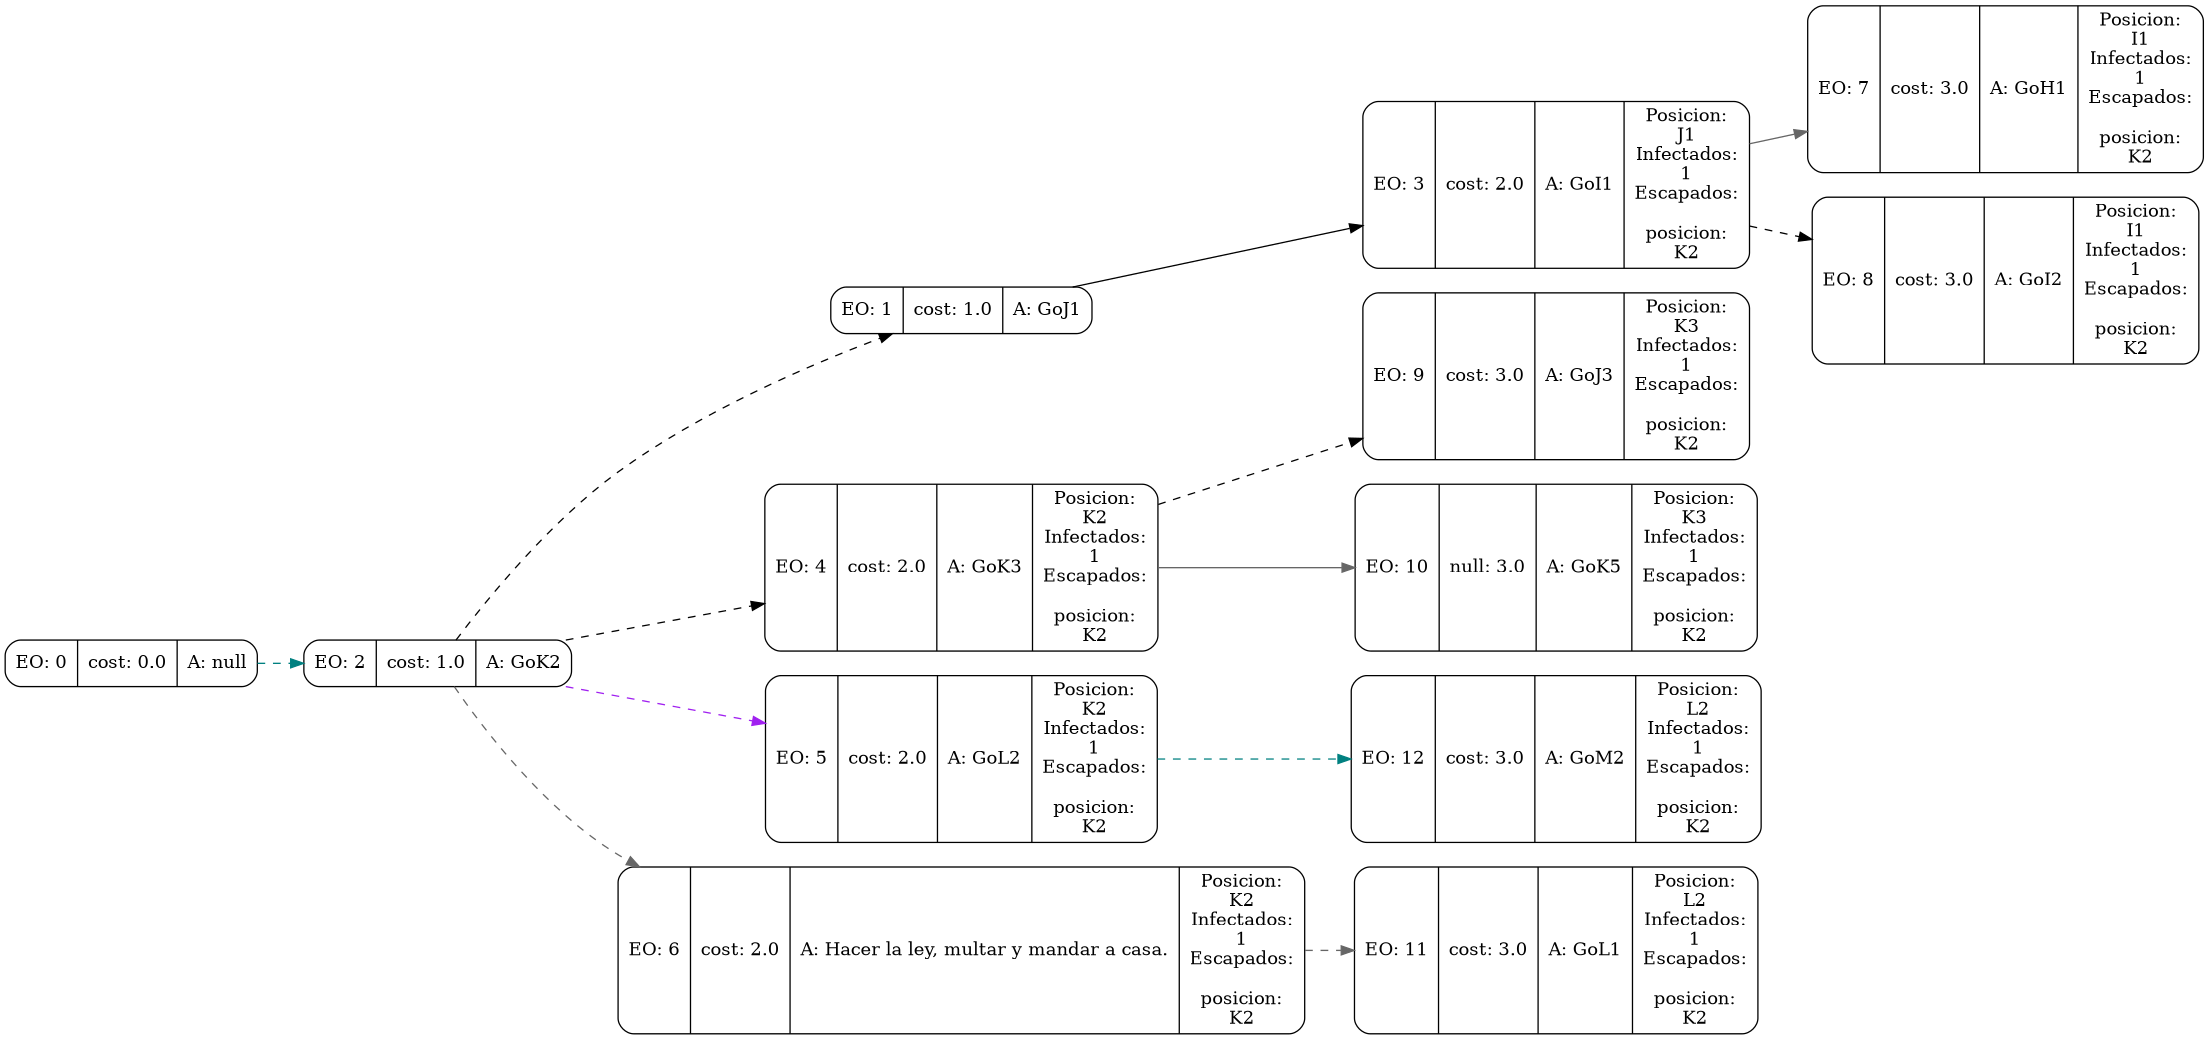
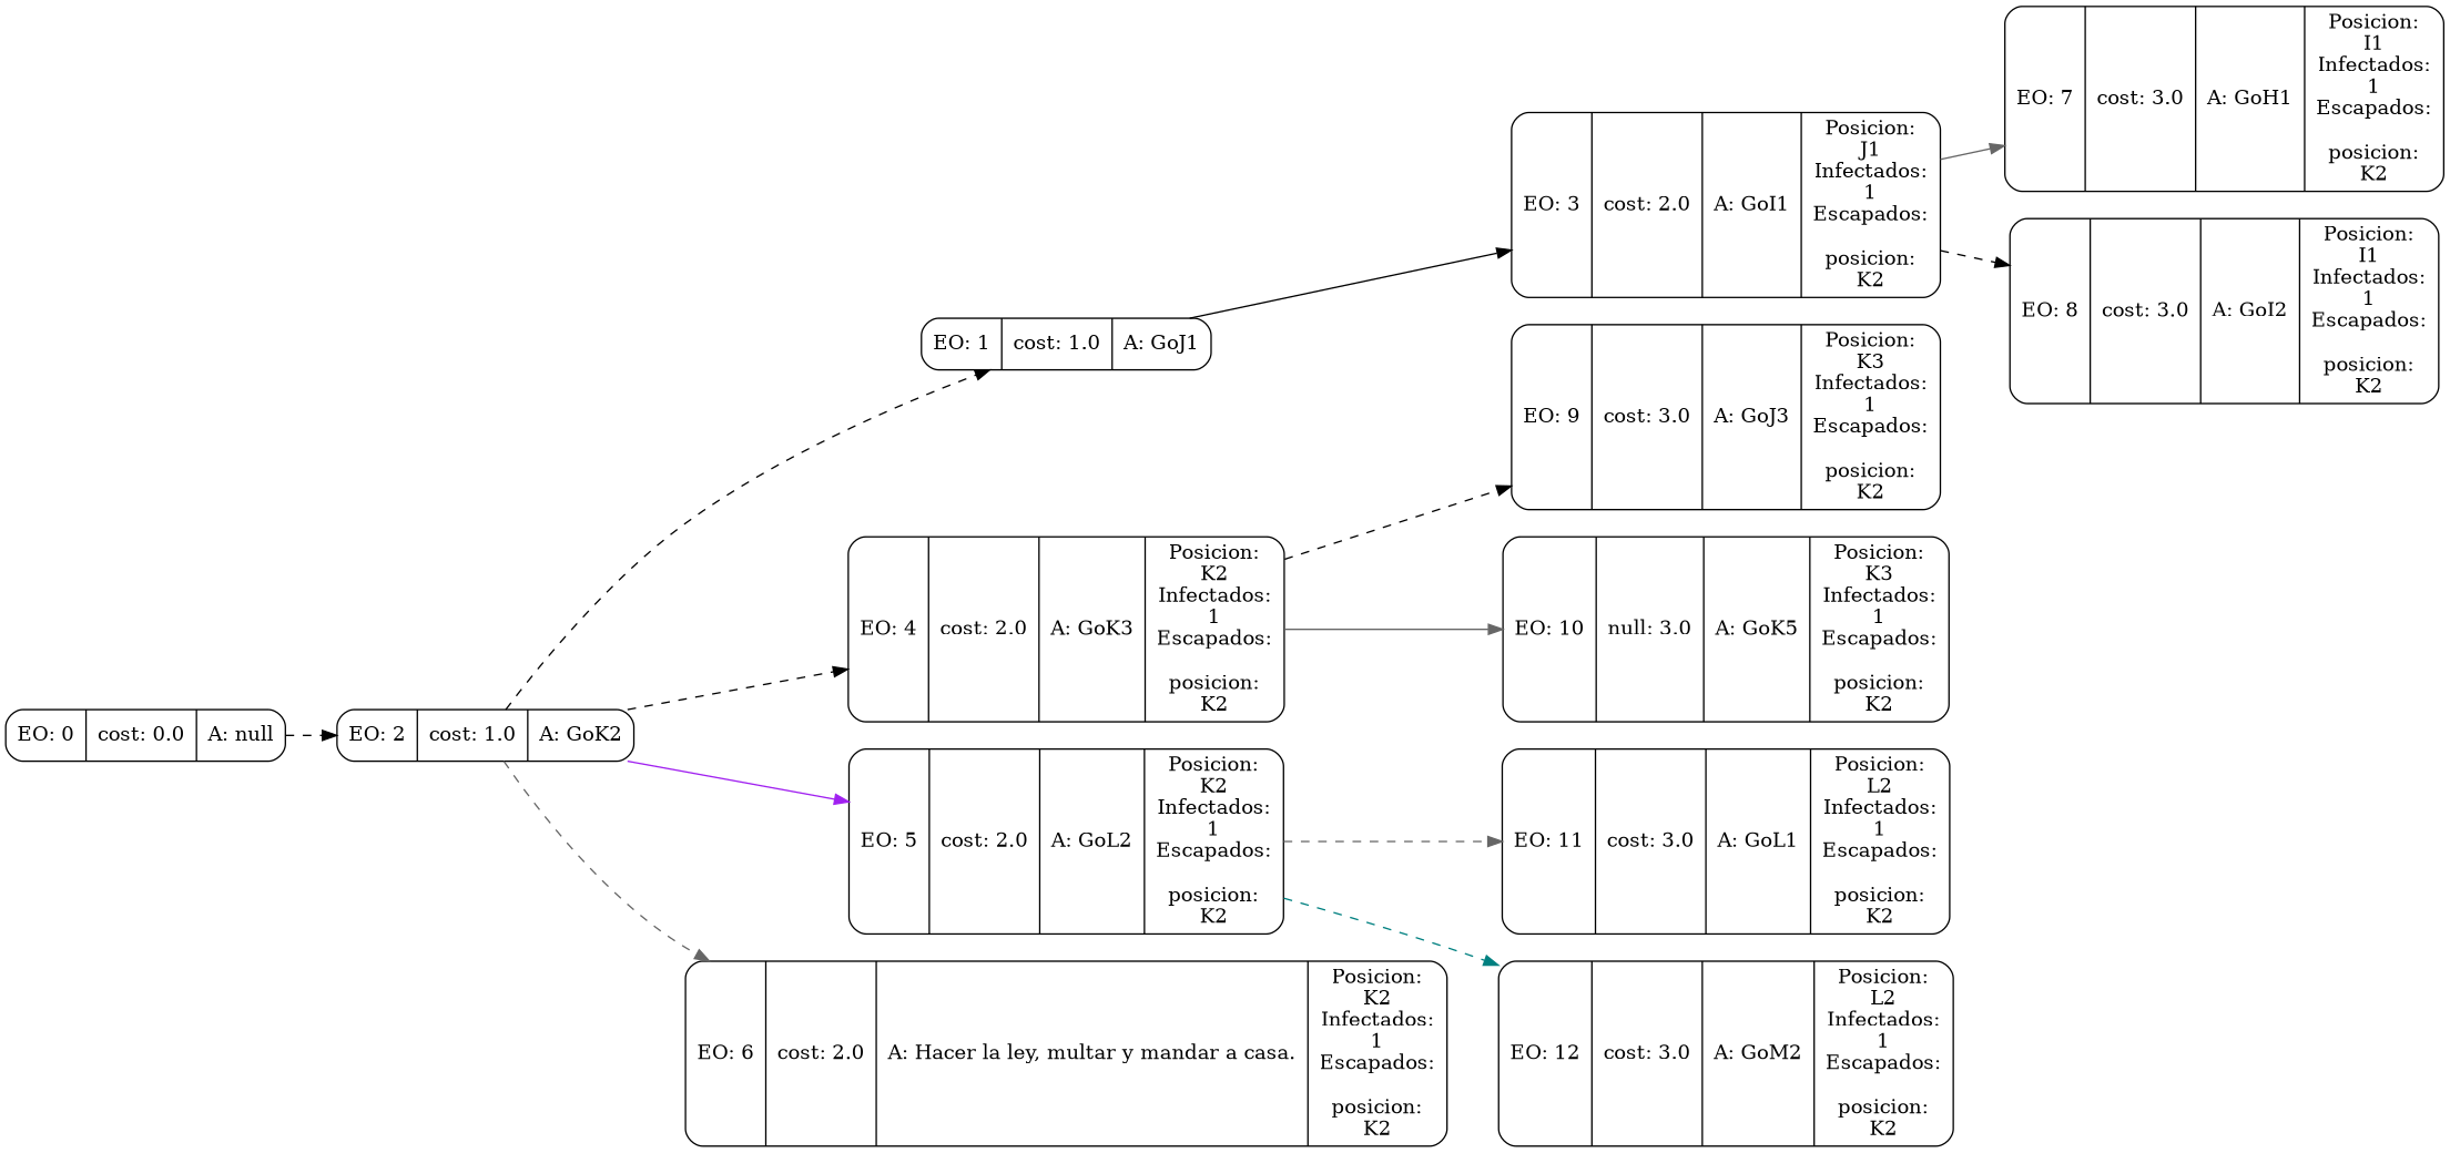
  digraph {
    fontname="DejaVu Serif"
    rankdir=LR
    node [fontname="DejaVu Serif" shape=Mrecord]
    edge [color=black fontname="DejaVu Serif" style=dashed]
    n1 [label="{EO: 0|cost: 0.0|A: null}"]
    n2 [label="{EO: 2|cost: 1.0|A: GoK2}"]
    n3 [label="{EO: 1|cost: 1.0|A: GoJ1}"]
    n4 [label="{EO: 3|cost: 2.0|A: GoI1|Posicion:\nJ1\nInfectados:\n1\nEscapados:\n\nposicion:\nK2\n}"]
    n5 [label="{EO: 4|cost: 2.0|A: GoK3|Posicion:\nK2\nInfectados:\n1\nEscapados:\n\nposicion:\nK2\n}"]
    n6 [label="{EO: 5|cost: 2.0|A: GoL2|Posicion:\nK2\nInfectados:\n1\nEscapados:\n\nposicion:\nK2\n}"]
    n7 [label="{EO: 6|cost: 2.0|A: Hacer la ley, multar y mandar a casa.|Posicion:\nK2\nInfectados:\n1\nEscapados:\n\nposicion:\nK2\n}"]
    n8 [label="{EO: 7|cost: 3.0|A: GoH1|Posicion:\nI1\nInfectados:\n1\nEscapados:\n\nposicion:\nK2\n}"]
    n9 [label="{EO: 8|cost: 3.0|A: GoI2|Posicion:\nI1\nInfectados:\n1\nEscapados:\n\nposicion:\nK2\n}"]
    n10 [label="{EO: 9|cost: 3.0|A: GoJ3|Posicion:\nK3\nInfectados:\n1\nEscapados:\n\nposicion:\nK2\n}"]
    n11 [label="{EO: 10|null: 3.0|A: GoK5|Posicion:\nK3\nInfectados:\n1\nEscapados:\n\nposicion:\nK2\n}"]
    n12 [label="{EO: 11|cost: 3.0|A: GoL1|Posicion:\nL2\nInfectados:\n1\nEscapados:\n\nposicion:\nK2\n}"]
    n13 [label="{EO: 12|cost: 3.0|A: GoM2|Posicion:\nL2\nInfectados:\n1\nEscapados:\n\nposicion:\nK2\n}"]
-   n1 -> n2 [color=teal]
+   n1 -> n2
    n2 -> n3
    n2 -> n5
-   n2 -> n6 [color=purple]
+   n2 -> n6 [color=purple style=solid]
    n2 -> n7 [color=gray40]
    n3 -> n4 [style=solid]
    n4 -> n8 [color=gray40 style=solid]
    n4 -> n9
    n5 -> n10
    n5 -> n11 [color=gray40 style=solid]
-   n7 -> n12 [color=gray40]
+   n6 -> n12 [color=gray40]
    n6 -> n13 [color=teal]
  }
